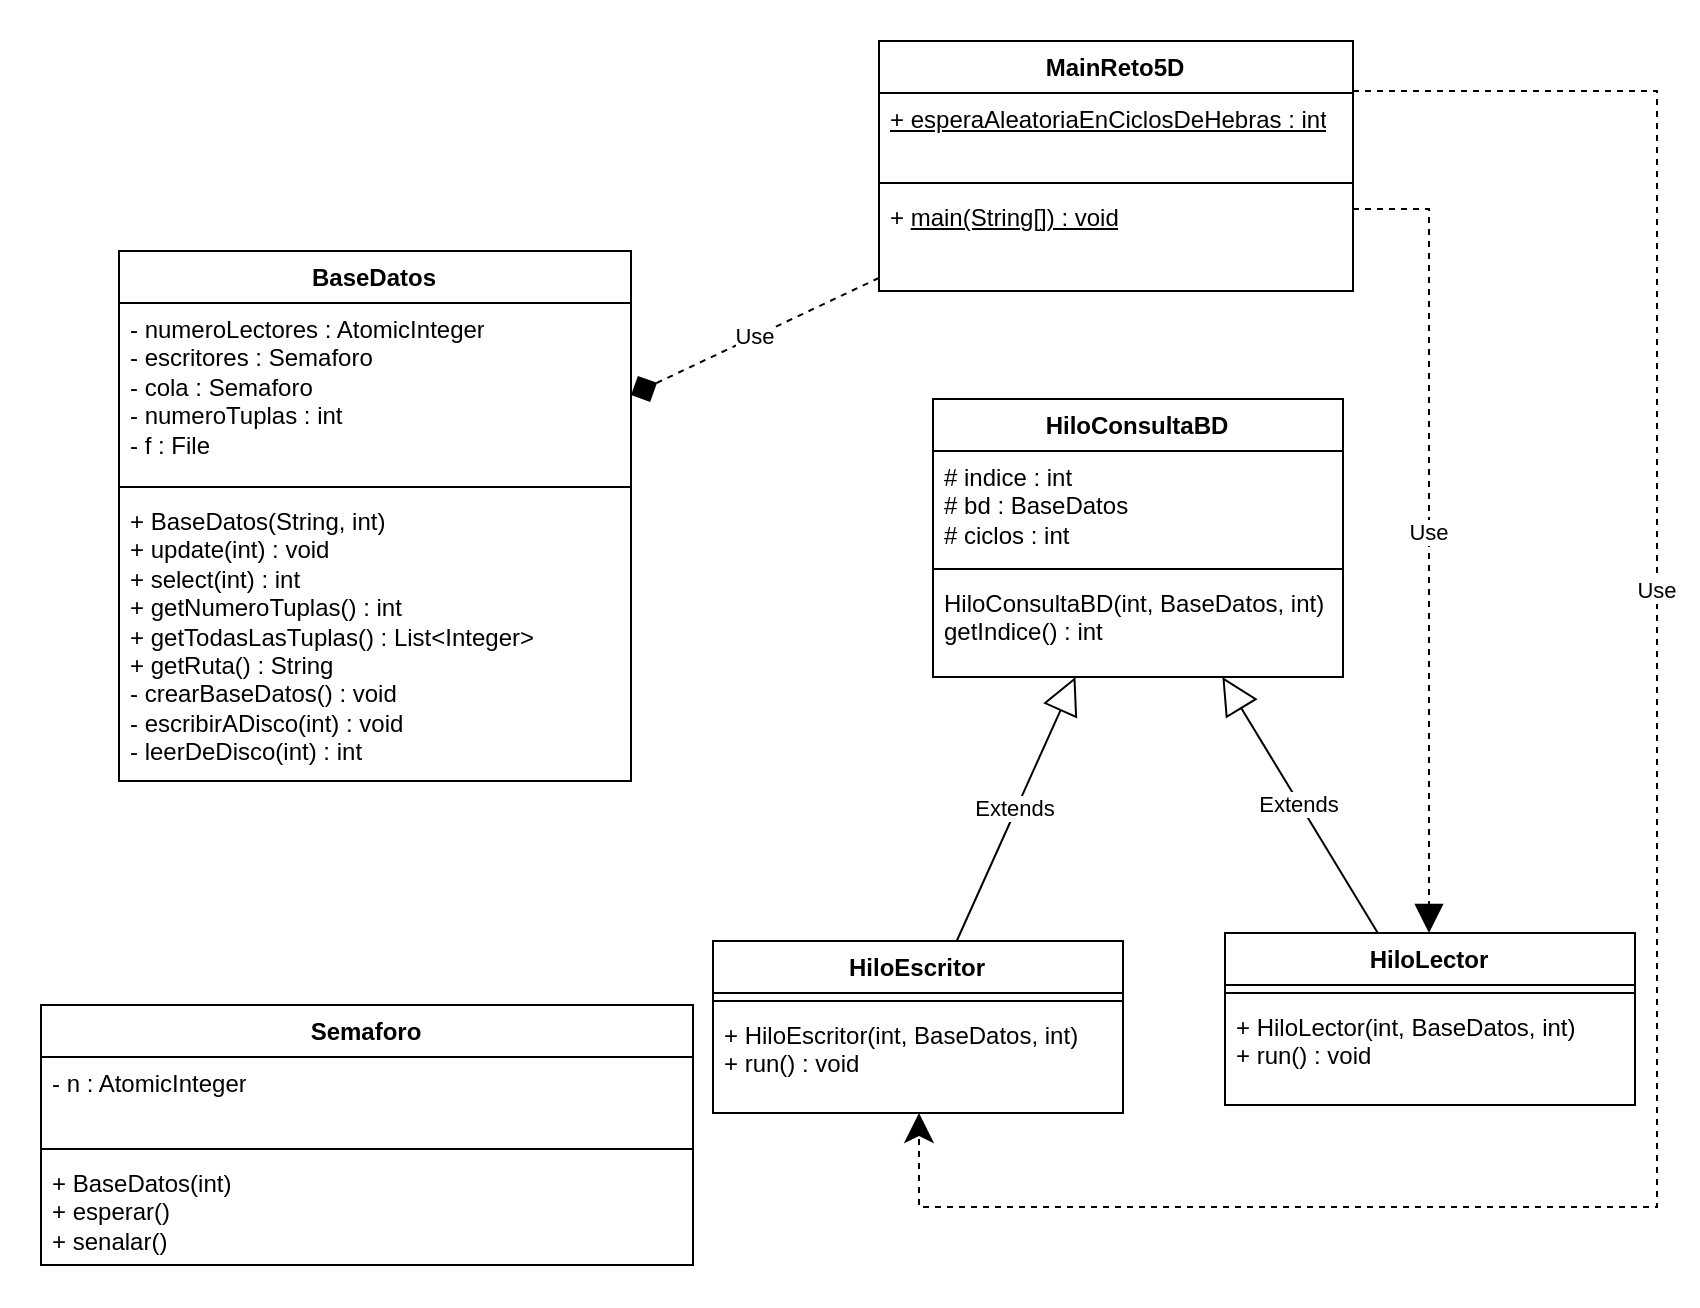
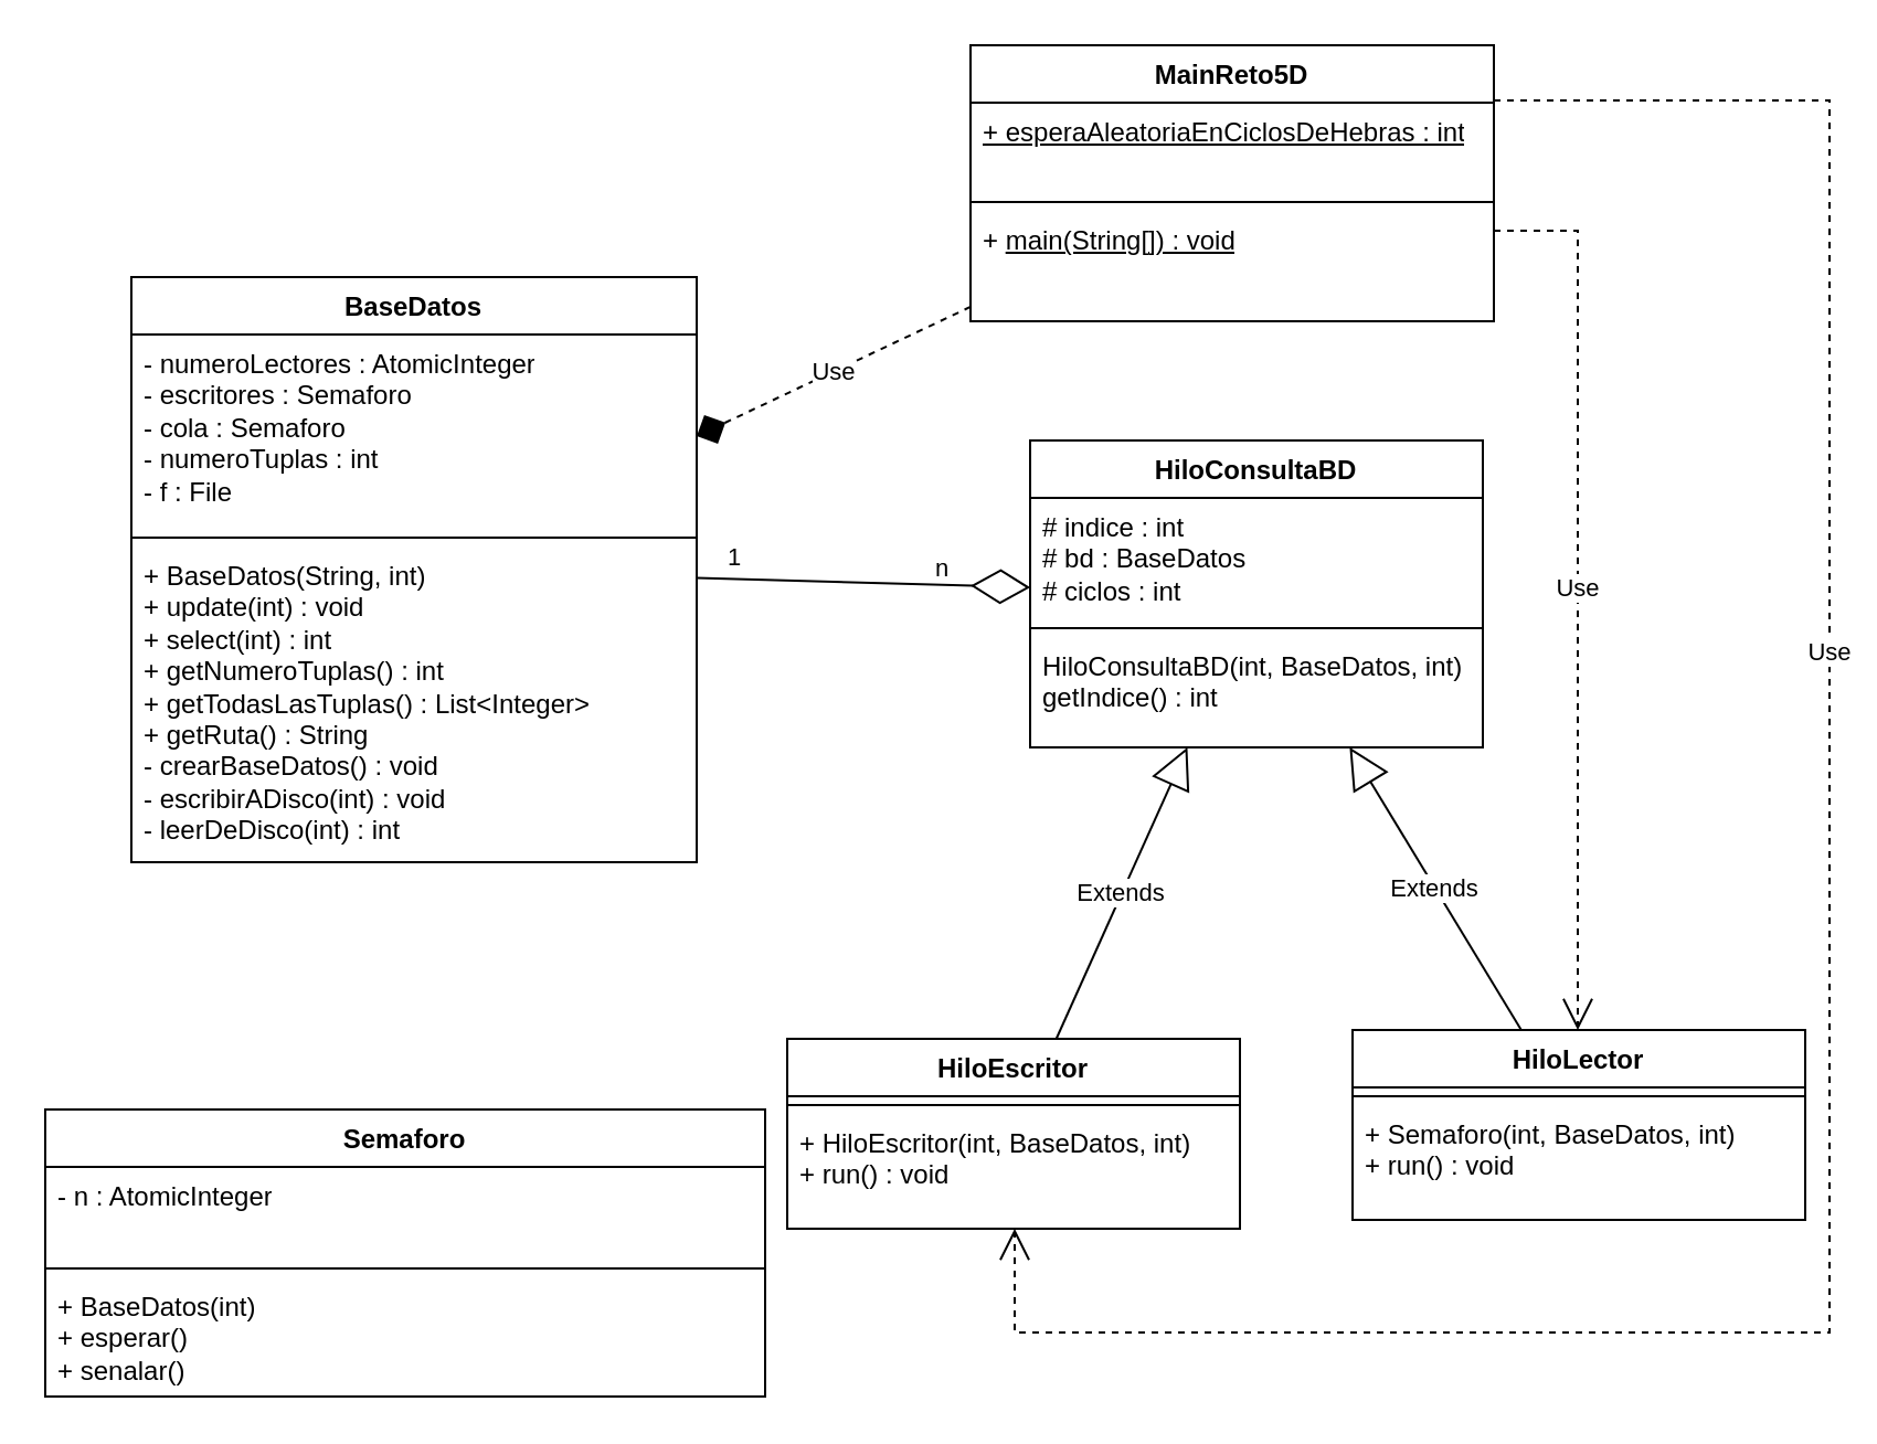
  <mxCell id="0" />
  <mxCell id="1" parent="0" />
  <mxCell id="2" value="BaseDatos" style="swimlane;fontStyle=1;align=center;verticalAlign=top;childLayout=stackLayout;horizontal=1;startSize=26;horizontalStack=0;resizeParent=1;resizeParentMax=0;resizeLast=0;collapsible=1;marginBottom=0;whiteSpace=wrap;html=1;" parent="1" vertex="1"><mxGeometry x="59" y="125" width="256" height="265" as="geometry" /></mxCell>
  <mxCell id="3" value="&lt;div&gt;- numeroLectores : AtomicInteger&lt;/div&gt;&lt;div&gt;&lt;span style=&quot;background-color: initial;&quot;&gt;- escritores : Semaforo&lt;/span&gt;&lt;br&gt;&lt;/div&gt;&lt;div&gt;- cola : Semaforo&lt;/div&gt;&lt;div&gt;&lt;span style=&quot;background-color: initial;&quot;&gt;- numeroTuplas : int&lt;/span&gt;&lt;br&gt;&lt;/div&gt;&lt;div&gt;- f : File&lt;/div&gt;" style="text;strokeColor=none;fillColor=none;align=left;verticalAlign=top;spacingLeft=4;spacingRight=4;overflow=hidden;rotatable=0;points=[[0,0.5],[1,0.5]];portConstraint=eastwest;whiteSpace=wrap;html=1;" parent="2" vertex="1"><mxGeometry y="26" width="256" height="88" as="geometry" /></mxCell>
  <mxCell id="4" value="" style="line;strokeWidth=1;fillColor=none;align=left;verticalAlign=middle;spacingTop=-1;spacingLeft=3;spacingRight=3;rotatable=0;labelPosition=right;points=[];portConstraint=eastwest;strokeColor=inherit;" parent="2" vertex="1"><mxGeometry y="114" width="256" height="8" as="geometry" /></mxCell>
  <mxCell id="5" value="&lt;div&gt;+ BaseDatos(String, int)&lt;/div&gt;&lt;div&gt;+ update(int) : void&lt;/div&gt;&lt;div&gt;+ select(int) : int&lt;/div&gt;&lt;div&gt;+ getNumeroTuplas() : int&lt;/div&gt;&lt;div&gt;+ getTodasLasTuplas() : List&amp;lt;Integer&amp;gt;&lt;/div&gt;&lt;div&gt;+ getRuta() : String&lt;/div&gt;&lt;div&gt;- crearBaseDatos() : void&lt;/div&gt;&lt;div&gt;- escribirADisco(int) : void&lt;/div&gt;&lt;div&gt;- leerDeDisco(int) : int&lt;/div&gt;" style="text;strokeColor=none;fillColor=none;align=left;verticalAlign=top;spacingLeft=4;spacingRight=4;overflow=hidden;rotatable=0;points=[[0,0.5],[1,0.5]];portConstraint=eastwest;whiteSpace=wrap;html=1;" parent="2" vertex="1"><mxGeometry y="122" width="256" height="143" as="geometry" /></mxCell>
  <mxCell id="6" value="HiloConsultaBD" style="swimlane;fontStyle=1;align=center;verticalAlign=top;childLayout=stackLayout;horizontal=1;startSize=26;horizontalStack=0;resizeParent=1;resizeParentMax=0;resizeLast=0;collapsible=1;marginBottom=0;whiteSpace=wrap;html=1;" parent="1" vertex="1"><mxGeometry x="466" y="199" width="205" height="139" as="geometry" /></mxCell>
  <mxCell id="7" value="&lt;div&gt;# indice : int&lt;/div&gt;#&amp;nbsp;&lt;span style=&quot;background-color: initial;&quot;&gt;bd : BaseDatos&lt;/span&gt;&lt;br&gt;#&amp;nbsp;&lt;span style=&quot;background-color: initial;&quot;&gt;ciclos : int&lt;/span&gt;" style="text;strokeColor=none;fillColor=none;align=left;verticalAlign=top;spacingLeft=4;spacingRight=4;overflow=hidden;rotatable=0;points=[[0,0.5],[1,0.5]];portConstraint=eastwest;whiteSpace=wrap;html=1;" parent="6" vertex="1"><mxGeometry y="26" width="205" height="55" as="geometry" /></mxCell>
  <mxCell id="8" value="" style="line;strokeWidth=1;fillColor=none;align=left;verticalAlign=middle;spacingTop=-1;spacingLeft=3;spacingRight=3;rotatable=0;labelPosition=right;points=[];portConstraint=eastwest;strokeColor=inherit;" parent="6" vertex="1"><mxGeometry y="81" width="205" height="8" as="geometry" /></mxCell>
  <mxCell id="9" value="&lt;div&gt;HiloConsultaBD(int, BaseDatos, int)&lt;/div&gt;&lt;div&gt;getIndice() : int&lt;/div&gt;" style="text;strokeColor=none;fillColor=none;align=left;verticalAlign=top;spacingLeft=4;spacingRight=4;overflow=hidden;rotatable=0;points=[[0,0.5],[1,0.5]];portConstraint=eastwest;whiteSpace=wrap;html=1;" parent="6" vertex="1"><mxGeometry y="89" width="205" height="50" as="geometry" /></mxCell>
  <mxCell id="10" value="HiloEscritor" style="swimlane;fontStyle=1;align=center;verticalAlign=top;childLayout=stackLayout;horizontal=1;startSize=26;horizontalStack=0;resizeParent=1;resizeParentMax=0;resizeLast=0;collapsible=1;marginBottom=0;whiteSpace=wrap;html=1;" parent="1" vertex="1"><mxGeometry x="356" y="470" width="205" height="86" as="geometry" /></mxCell>
  <mxCell id="11" value="" style="line;strokeWidth=1;fillColor=none;align=left;verticalAlign=middle;spacingTop=-1;spacingLeft=3;spacingRight=3;rotatable=0;labelPosition=right;points=[];portConstraint=eastwest;strokeColor=inherit;" parent="10" vertex="1"><mxGeometry y="26" width="205" height="8" as="geometry" /></mxCell>
  <mxCell id="12" value="&lt;div&gt;+ HiloEscritor(int, BaseDatos, int)&lt;/div&gt;&lt;div&gt;+ run() : void&lt;br&gt;&lt;/div&gt;&lt;div&gt;&lt;br&gt;&lt;/div&gt;" style="text;strokeColor=none;fillColor=none;align=left;verticalAlign=top;spacingLeft=4;spacingRight=4;overflow=hidden;rotatable=0;points=[[0,0.5],[1,0.5]];portConstraint=eastwest;whiteSpace=wrap;html=1;" parent="10" vertex="1"><mxGeometry y="34" width="205" height="52" as="geometry" /></mxCell>
  <mxCell id="13" value="HiloLector" style="swimlane;fontStyle=1;align=center;verticalAlign=top;childLayout=stackLayout;horizontal=1;startSize=26;horizontalStack=0;resizeParent=1;resizeParentMax=0;resizeLast=0;collapsible=1;marginBottom=0;whiteSpace=wrap;html=1;" parent="1" vertex="1"><mxGeometry x="612" y="466" width="205" height="86" as="geometry" /></mxCell>
  <mxCell id="14" value="" style="line;strokeWidth=1;fillColor=none;align=left;verticalAlign=middle;spacingTop=-1;spacingLeft=3;spacingRight=3;rotatable=0;labelPosition=right;points=[];portConstraint=eastwest;strokeColor=inherit;" parent="13" vertex="1"><mxGeometry y="26" width="205" height="8" as="geometry" /></mxCell>
- <mxCell id="15" value="&lt;div&gt;+ HiloLector(int, BaseDatos, int)&lt;/div&gt;&lt;div&gt;+ run() : void&lt;br&gt;&lt;/div&gt;&lt;div&gt;&lt;br&gt;&lt;/div&gt;" style="text;strokeColor=none;fillColor=none;align=left;verticalAlign=top;spacingLeft=4;spacingRight=4;overflow=hidden;rotatable=0;points=[[0,0.5],[1,0.5]];portConstraint=eastwest;whiteSpace=wrap;html=1;" parent="13" vertex="1"><mxGeometry y="34" width="205" height="52" as="geometry" /></mxCell>
+ <mxCell id="15" value="&lt;div&gt;+ Semaforo(int, BaseDatos, int)&lt;/div&gt;&lt;div&gt;+ run() : void&lt;br&gt;&lt;/div&gt;&lt;div&gt;&lt;br&gt;&lt;/div&gt;" style="text;strokeColor=none;fillColor=none;align=left;verticalAlign=top;spacingLeft=4;spacingRight=4;overflow=hidden;rotatable=0;points=[[0,0.5],[1,0.5]];portConstraint=eastwest;whiteSpace=wrap;html=1;" parent="13" vertex="1"><mxGeometry y="34" width="205" height="52" as="geometry" /></mxCell>
  <mxCell id="16" value="Extends" style="endArrow=block;endSize=16;endFill=0;html=1;rounded=0;" parent="1" source="10" target="6" edge="1"><mxGeometry width="160" relative="1" as="geometry"><mxPoint x="202" y="422" as="sourcePoint" /><mxPoint x="362" y="422" as="targetPoint" /></mxGeometry></mxCell>
  <mxCell id="17" value="Extends" style="endArrow=block;endSize=16;endFill=0;html=1;rounded=0;" parent="1" source="13" target="6" edge="1"><mxGeometry width="160" relative="1" as="geometry"><mxPoint x="487.846" y="480" as="sourcePoint" /><mxPoint x="547.232" y="348" as="targetPoint" /></mxGeometry></mxCell>
+ <mxCell id="18" value="" style="endArrow=diamondThin;endFill=0;endSize=24;html=1;rounded=0;" parent="1" source="2" target="6" edge="1"><mxGeometry width="160" relative="1" as="geometry"><mxPoint x="202" y="422" as="sourcePoint" /><mxPoint x="362" y="422" as="targetPoint" /></mxGeometry></mxCell>
+ <mxCell id="19" value="1" style="edgeLabel;html=1;align=center;verticalAlign=middle;resizable=0;points=[];" parent="18" vertex="1" connectable="0"><mxGeometry x="-0.838" y="1" relative="1" as="geometry"><mxPoint x="4" y="-9" as="offset" /></mxGeometry></mxCell>
+ <mxCell id="20" value="n" style="edgeLabel;html=1;align=center;verticalAlign=middle;resizable=0;points=[];" parent="18" vertex="1" connectable="0"><mxGeometry x="0.725" y="1" relative="1" as="geometry"><mxPoint x="-19" y="-7" as="offset" /></mxGeometry></mxCell>
  <mxCell id="21" value="Semaforo" style="swimlane;fontStyle=1;align=center;verticalAlign=top;childLayout=stackLayout;horizontal=1;startSize=26;horizontalStack=0;resizeParent=1;resizeParentMax=0;resizeLast=0;collapsible=1;marginBottom=0;whiteSpace=wrap;html=1;" parent="1" vertex="1"><mxGeometry x="20" y="502" width="326" height="130" as="geometry" /></mxCell>
  <mxCell id="22" value="&lt;span style=&quot;background-color: initial;&quot;&gt;- n : AtomicInteger&lt;/span&gt;" style="text;strokeColor=none;fillColor=none;align=left;verticalAlign=top;spacingLeft=4;spacingRight=4;overflow=hidden;rotatable=0;points=[[0,0.5],[1,0.5]];portConstraint=eastwest;whiteSpace=wrap;html=1;" parent="21" vertex="1"><mxGeometry y="26" width="326" height="42" as="geometry" /></mxCell>
  <mxCell id="23" value="" style="line;strokeWidth=1;fillColor=none;align=left;verticalAlign=middle;spacingTop=-1;spacingLeft=3;spacingRight=3;rotatable=0;labelPosition=right;points=[];portConstraint=eastwest;strokeColor=inherit;" parent="21" vertex="1"><mxGeometry y="68" width="326" height="8" as="geometry" /></mxCell>
  <mxCell id="24" value="&lt;div&gt;+ BaseDatos(int)&lt;/div&gt;&lt;div&gt;+ esperar()&lt;/div&gt;&lt;div&gt;+ senalar()&lt;/div&gt;&lt;div&gt;&lt;br&gt;&lt;/div&gt;" style="text;strokeColor=none;fillColor=none;align=left;verticalAlign=top;spacingLeft=4;spacingRight=4;overflow=hidden;rotatable=0;points=[[0,0.5],[1,0.5]];portConstraint=eastwest;whiteSpace=wrap;html=1;" parent="21" vertex="1"><mxGeometry y="76" width="326" height="54" as="geometry" /></mxCell>
  <mxCell id="25" value="MainReto5D" style="swimlane;fontStyle=1;align=center;verticalAlign=top;childLayout=stackLayout;horizontal=1;startSize=26;horizontalStack=0;resizeParent=1;resizeParentMax=0;resizeLast=0;collapsible=1;marginBottom=0;whiteSpace=wrap;html=1;" parent="1" vertex="1"><mxGeometry x="439" y="20" width="237" height="125" as="geometry" /></mxCell>
  <mxCell id="26" value="&lt;div&gt;&lt;u&gt;+ esperaAleatoriaEnCiclosDeHebras : int&lt;/u&gt;&lt;/div&gt;&lt;div&gt;&lt;br&gt;&lt;/div&gt;" style="text;strokeColor=none;fillColor=none;align=left;verticalAlign=top;spacingLeft=4;spacingRight=4;overflow=hidden;rotatable=0;points=[[0,0.5],[1,0.5]];portConstraint=eastwest;whiteSpace=wrap;html=1;" parent="25" vertex="1"><mxGeometry y="26" width="237" height="41" as="geometry" /></mxCell>
  <mxCell id="27" value="" style="line;strokeWidth=1;fillColor=none;align=left;verticalAlign=middle;spacingTop=-1;spacingLeft=3;spacingRight=3;rotatable=0;labelPosition=right;points=[];portConstraint=eastwest;strokeColor=inherit;" parent="25" vertex="1"><mxGeometry y="67" width="237" height="8" as="geometry" /></mxCell>
  <mxCell id="28" value="+ &lt;u&gt;main(String[]) : void&lt;/u&gt;" style="text;strokeColor=none;fillColor=none;align=left;verticalAlign=top;spacingLeft=4;spacingRight=4;overflow=hidden;rotatable=0;points=[[0,0.5],[1,0.5]];portConstraint=eastwest;whiteSpace=wrap;html=1;" parent="25" vertex="1"><mxGeometry y="75" width="237" height="50" as="geometry" /></mxCell>
  <mxCell id="29" value="Use" style="endArrow=diamond;endSize=12;dashed=1;html=1;rounded=0;" parent="1" source="25" target="2" edge="1"><mxGeometry width="160" relative="1" as="geometry"><mxPoint x="194.723" y="128" as="sourcePoint" /><mxPoint x="363" y="39" as="targetPoint" /></mxGeometry></mxCell>
- <mxCell id="30" value="Use" style="endArrow=block;endSize=12;dashed=1;html=1;rounded=0;edgeStyle=orthogonalEdgeStyle;" parent="1" source="25" target="13" edge="1"><mxGeometry width="160" relative="1" as="geometry"><mxPoint x="479.072" y="39" as="sourcePoint" /><mxPoint x="325" y="167.361" as="targetPoint" /><Array as="points"><mxPoint x="714" y="104" /></Array></mxGeometry></mxCell>
- <mxCell id="31" value="Use" style="endArrow=classic;endSize=12;dashed=1;html=1;rounded=0;edgeStyle=orthogonalEdgeStyle;" parent="1" source="25" target="10" edge="1"><mxGeometry x="-0.287" width="160" relative="1" as="geometry"><mxPoint x="705" y="-50.5" as="sourcePoint" /><mxPoint x="724" y="476" as="targetPoint" /><Array as="points"><mxPoint x="828" y="45" /><mxPoint x="828" y="603" /><mxPoint x="459" y="603" /></Array><mxPoint y="1" as="offset" /></mxGeometry></mxCell>
+ <mxCell id="30" value="Use" style="endArrow=open;endSize=12;dashed=1;html=1;rounded=0;edgeStyle=orthogonalEdgeStyle;" parent="1" source="25" target="13" edge="1"><mxGeometry width="160" relative="1" as="geometry"><mxPoint x="479.072" y="39" as="sourcePoint" /><mxPoint x="325" y="167.361" as="targetPoint" /><Array as="points"><mxPoint x="714" y="104" /></Array></mxGeometry></mxCell>
+ <mxCell id="31" value="Use" style="endArrow=open;endSize=12;dashed=1;html=1;rounded=0;edgeStyle=orthogonalEdgeStyle;" parent="1" source="25" target="10" edge="1"><mxGeometry x="-0.287" width="160" relative="1" as="geometry"><mxPoint x="705" y="-50.5" as="sourcePoint" /><mxPoint x="724" y="476" as="targetPoint" /><Array as="points"><mxPoint x="828" y="45" /><mxPoint x="828" y="603" /><mxPoint x="459" y="603" /></Array><mxPoint y="1" as="offset" /></mxGeometry></mxCell>
